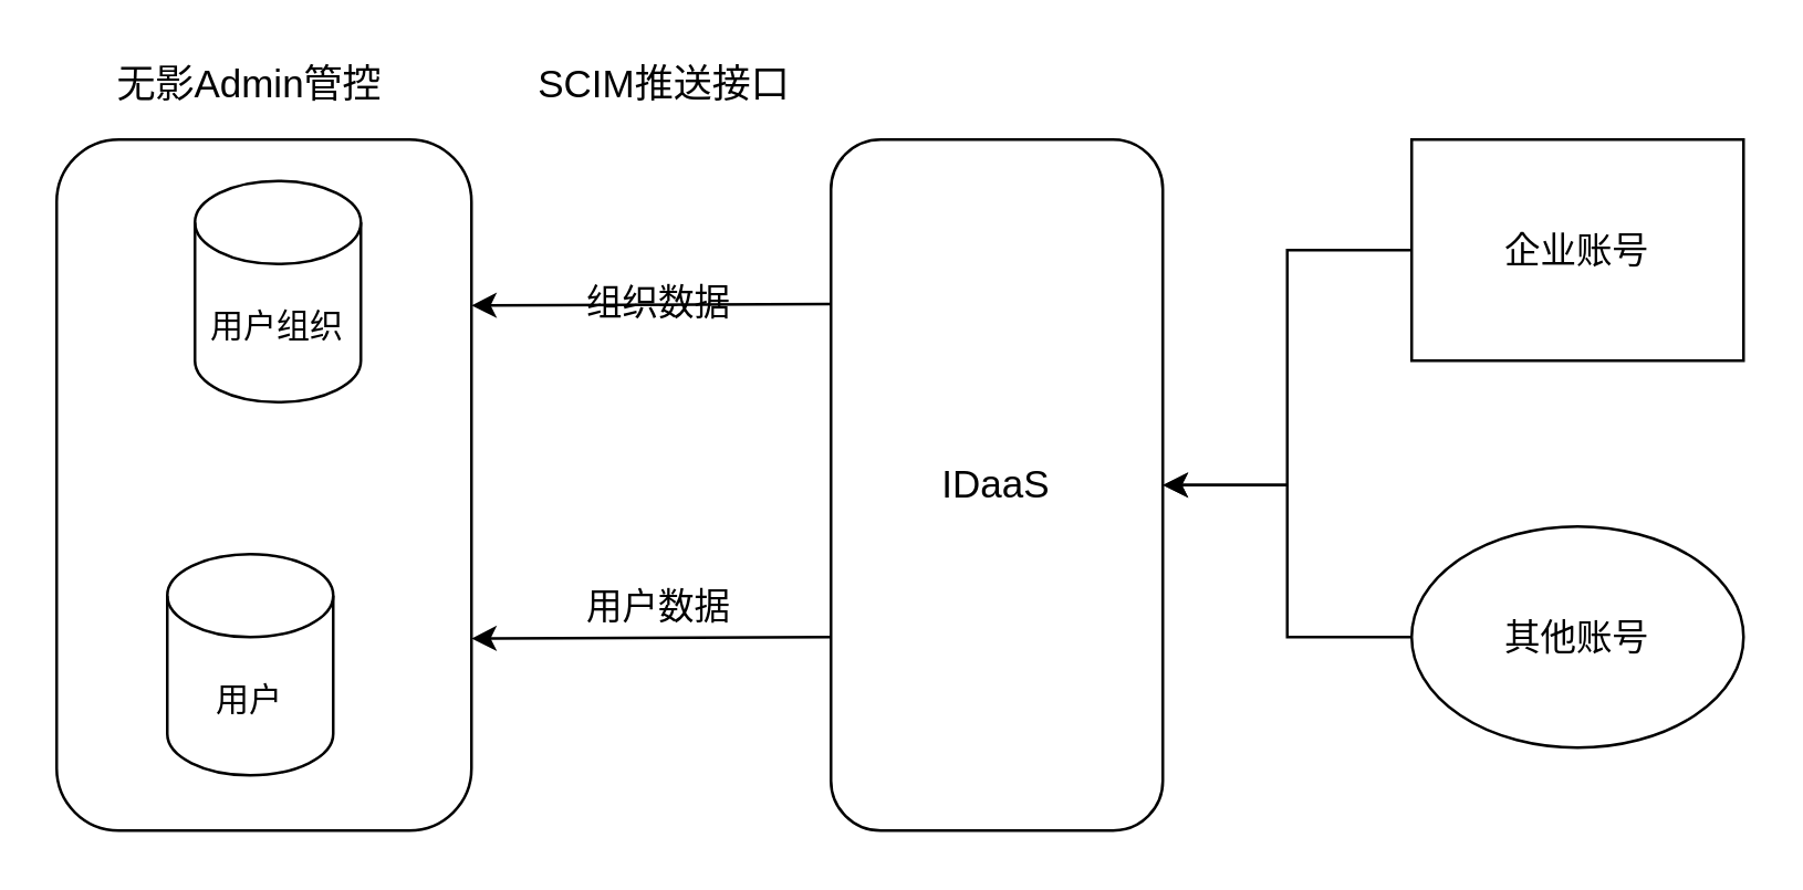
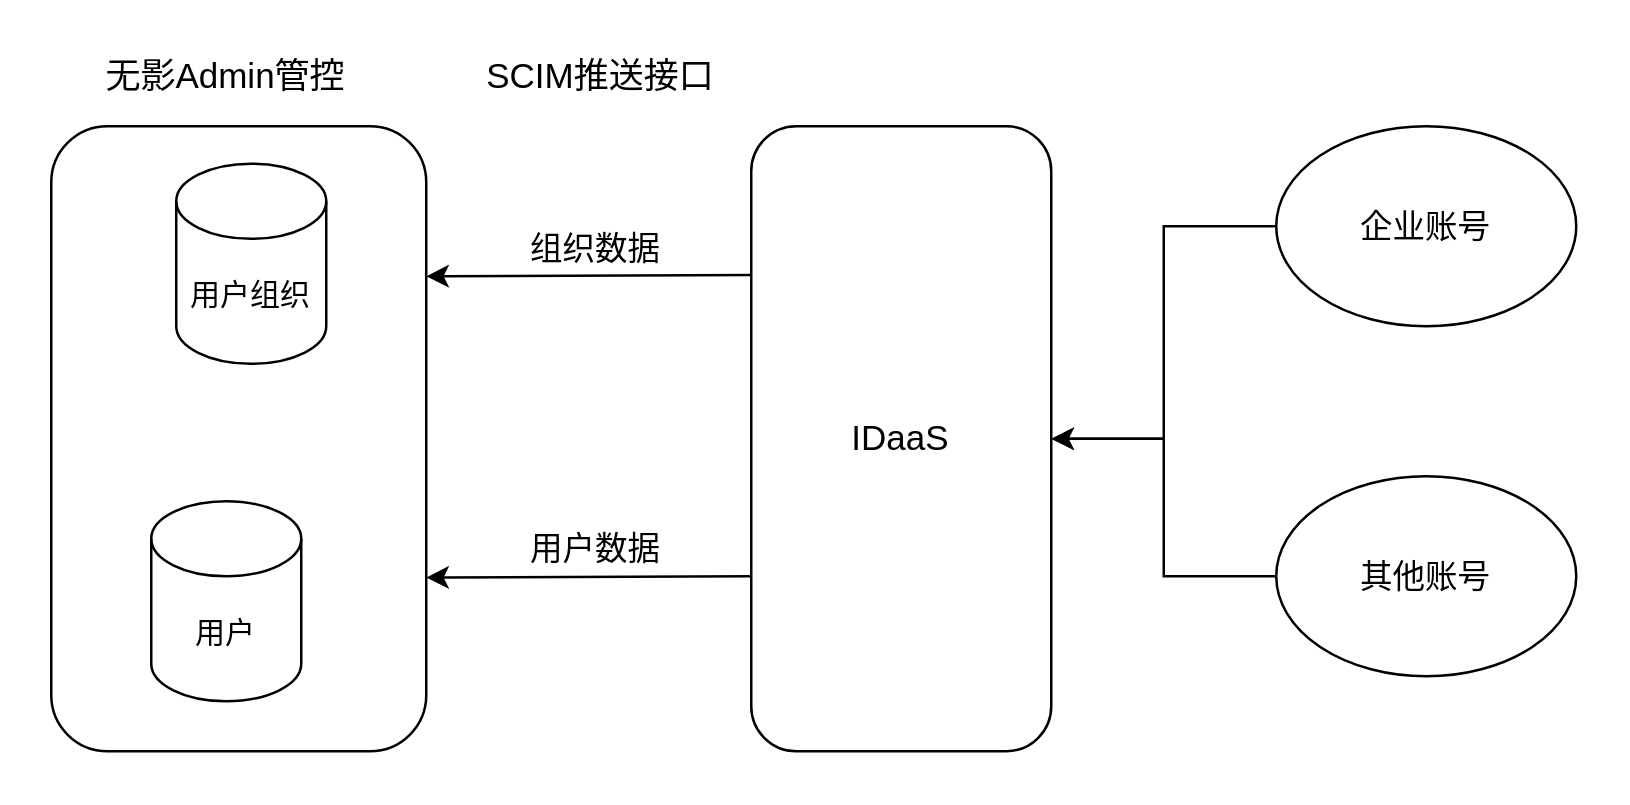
  <mxCell id="0" />
  <mxCell id="1" parent="0" />
  <mxCell id="2" value="" style="rounded=1;whiteSpace=wrap;html=1;" vertex="1" parent="1"><mxGeometry x="20" y="50" width="150" height="250" as="geometry" /></mxCell>
  <mxCell id="3" value="用户组织" style="shape=cylinder3;whiteSpace=wrap;html=1;boundedLbl=1;backgroundOutline=1;size=15;" vertex="1" parent="1"><mxGeometry x="70" y="65" width="60" height="80" as="geometry" /></mxCell>
  <mxCell id="4" value="用户" style="shape=cylinder3;whiteSpace=wrap;html=1;boundedLbl=1;backgroundOutline=1;size=15;" vertex="1" parent="1"><mxGeometry x="60" y="200" width="60" height="80" as="geometry" /></mxCell>
  <mxCell id="5" value="无影Admin管控" style="text;html=1;strokeColor=none;fillColor=none;align=center;verticalAlign=middle;whiteSpace=wrap;rounded=0;fontSize=14;" vertex="1" parent="1"><mxGeometry x="40" y="20" width="100" height="20" as="geometry" /></mxCell>
  <mxCell id="6" value="IDaaS" style="rounded=1;whiteSpace=wrap;html=1;fontSize=14;" vertex="1" parent="1"><mxGeometry x="300" y="50" width="120" height="250" as="geometry" /></mxCell>
  <mxCell id="7" value="" style="endArrow=classic;html=1;fontSize=14;" edge="1" parent="1"><mxGeometry width="50" height="50" relative="1" as="geometry"><mxPoint x="300" y="109.5" as="sourcePoint" /><mxPoint x="170" y="110" as="targetPoint" /></mxGeometry></mxCell>
  <mxCell id="8" value="" style="endArrow=classic;html=1;fontSize=14;" edge="1" parent="1"><mxGeometry width="50" height="50" relative="1" as="geometry"><mxPoint x="300" y="230" as="sourcePoint" /><mxPoint x="170" y="230.5" as="targetPoint" /></mxGeometry></mxCell>
  <mxCell id="9" value="SCIM推送接口" style="text;html=1;strokeColor=none;fillColor=none;align=center;verticalAlign=middle;whiteSpace=wrap;rounded=0;fontSize=14;" vertex="1" parent="1"><mxGeometry x="190" y="20" width="100" height="20" as="geometry" /></mxCell>
- <mxCell id="10" value="组织数据" style="text;html=1;strokeColor=none;fillColor=none;align=center;verticalAlign=middle;whiteSpace=wrap;rounded=0;fontSize=13;" vertex="1" parent="1"><mxGeometry x="190" y="90" width="96" height="37" as="geometry" /></mxCell>
+ <mxCell id="10" value="组织数据" style="text;html=1;strokeColor=none;fillColor=none;align=center;verticalAlign=middle;whiteSpace=wrap;rounded=0;fontSize=13;" vertex="1" parent="1"><mxGeometry x="190" y="80" width="96" height="37" as="geometry" /></mxCell>
  <mxCell id="11" value="用户数据" style="text;html=1;strokeColor=none;fillColor=none;align=center;verticalAlign=middle;whiteSpace=wrap;rounded=0;fontSize=13;" vertex="1" parent="1"><mxGeometry x="190" y="200" width="96" height="37" as="geometry" /></mxCell>
  <mxCell id="12" value="" style="edgeStyle=orthogonalEdgeStyle;rounded=0;orthogonalLoop=1;jettySize=auto;html=1;fontSize=13;" edge="1" parent="1" source="13" target="6"><mxGeometry relative="1" as="geometry" /></mxCell>
- <mxCell id="13" value="企业账号" style="whiteSpace=wrap;html=1;fontSize=13;rounded=0;" vertex="1" parent="1"><mxGeometry x="510" y="50" width="120" height="80" as="geometry" /></mxCell>
+ <mxCell id="13" value="企业账号" style="ellipse;whiteSpace=wrap;html=1;fontSize=13;" vertex="1" parent="1"><mxGeometry x="510" y="50" width="120" height="80" as="geometry" /></mxCell>
  <mxCell id="14" value="" style="edgeStyle=orthogonalEdgeStyle;rounded=0;orthogonalLoop=1;jettySize=auto;html=1;fontSize=13;" edge="1" parent="1" source="15" target="6"><mxGeometry relative="1" as="geometry" /></mxCell>
  <mxCell id="15" value="其他账号" style="ellipse;whiteSpace=wrap;html=1;fontSize=13;" vertex="1" parent="1"><mxGeometry x="510" y="190" width="120" height="80" as="geometry" /></mxCell>
